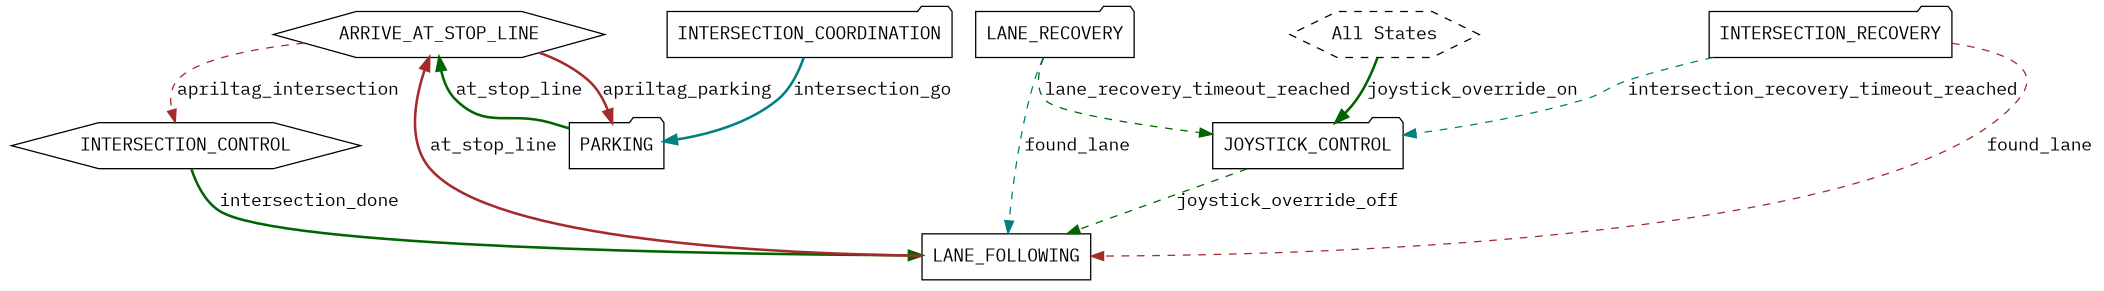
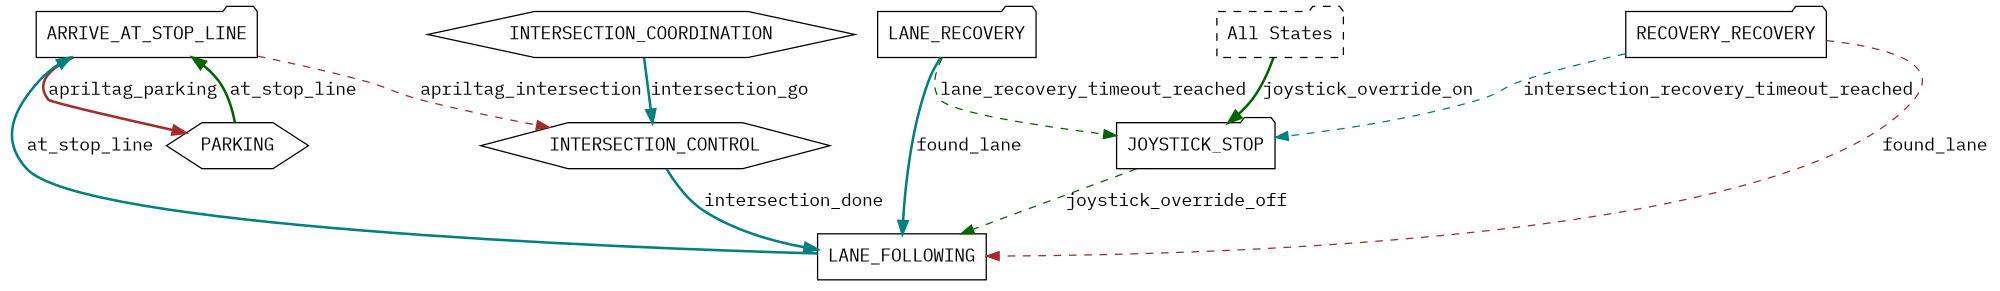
  digraph {
    fontname="IBM Plex Mono"
    node [fontname="IBM Plex Mono" shape=folder]
    edge [color=darkgreen fontname="IBM Plex Mono" style=bold]
-   n1 [label=ARRIVE_AT_STOP_LINE shape=hexagon]
-   n2 [label=PARKING]
+   n1 [label=ARRIVE_AT_STOP_LINE]
+   n2 [label=PARKING shape=hexagon]
    n3 [label=INTERSECTION_CONTROL shape=hexagon]
-   n4 [label=INTERSECTION_COORDINATION]
+   n4 [label=INTERSECTION_COORDINATION shape=hexagon]
    n5 [label=LANE_FOLLOWING shape=box]
    n6 [label=LANE_RECOVERY]
-   n7 [label=JOYSTICK_CONTROL]
-   n8 [label=INTERSECTION_RECOVERY]
-   n9 [label="All States" shape=hexagon style=dashed]
+   n7 [label=JOYSTICK_STOP]
+   n8 [label=RECOVERY_RECOVERY]
+   n9 [label="All States" style=dashed]
    n1 -> n2 [color=brown label=apriltag_parking]
    n1 -> n3 [color=brown label=apriltag_intersection style=dashed]
    n2 -> n1 [label=at_stop_line]
-   n3 -> n5 [label=intersection_done]
-   n4 -> n2 [color=teal label=intersection_go]
-   n5 -> n1 [color=brown label=at_stop_line]
-   n6 -> n5 [color=teal label=found_lane style=dashed]
+   n3 -> n5 [color=teal label=intersection_done]
+   n4 -> n3 [color=teal label=intersection_go]
+   n5 -> n1 [color=teal label=at_stop_line]
+   n6 -> n5 [color=teal label=found_lane]
    n6 -> n7 [label=lane_recovery_timeout_reached style=dashed]
    n7 -> n5 [label=joystick_override_off style=dashed]
    n8 -> n5 [color=brown label=found_lane style=dashed]
    n8 -> n7 [color=teal label=intersection_recovery_timeout_reached style=dashed]
    n9 -> n7 [concentrate=false label=joystick_override_on]
  }
